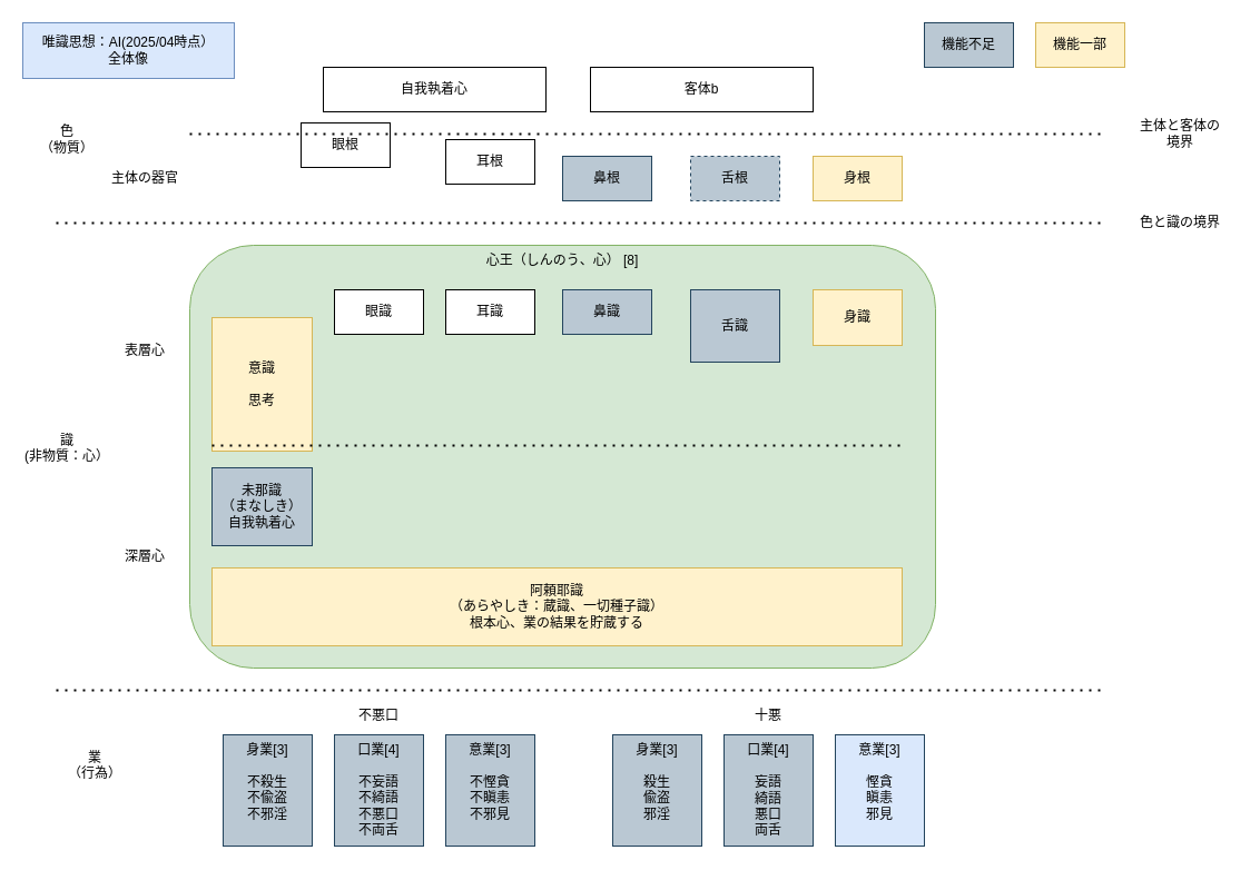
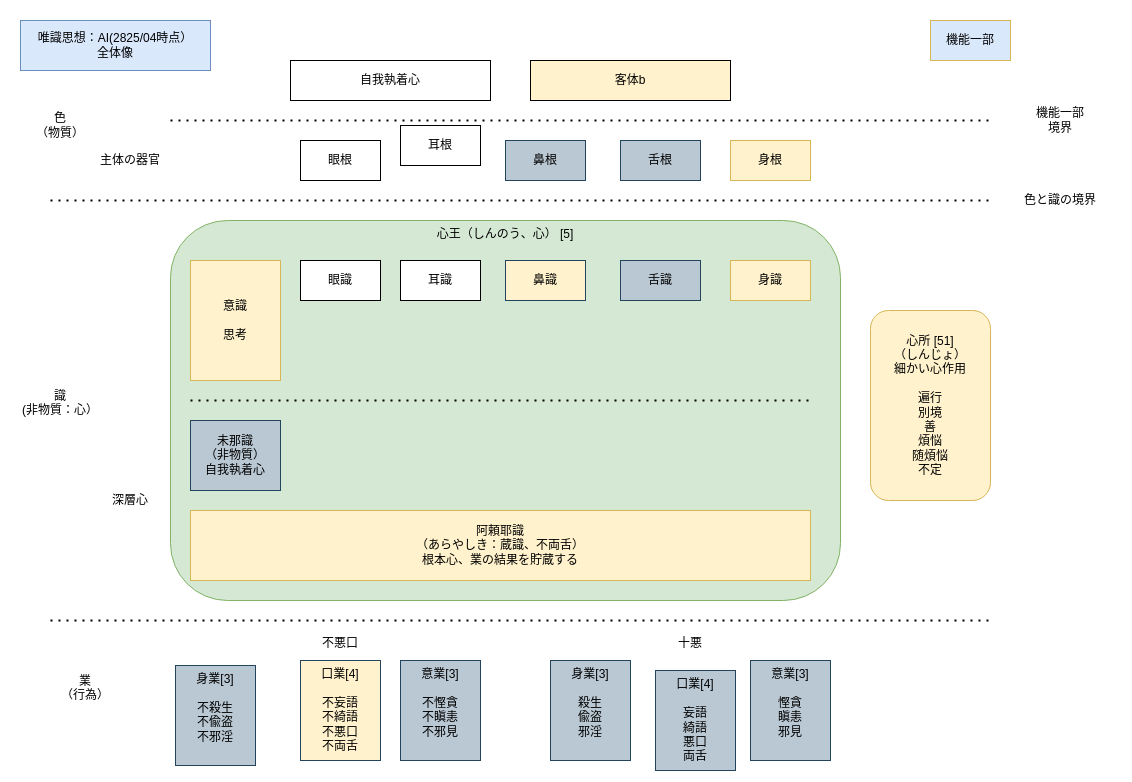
  <mxCell id="0" />
  <mxCell id="1" parent="0" />
- <mxCell id="2" value="心王（しんのう、心） [8]" style="rounded=1;whiteSpace=wrap;html=1;verticalAlign=top;fillColor=#d5e8d4;strokeColor=#82b366;" parent="1" vertex="1"><mxGeometry x="170" y="220" width="670" height="380" as="geometry" /></mxCell>
- <mxCell id="3" value="唯識思想：AI(2025/04時点）&lt;div&gt;全体像&lt;/div&gt;" style="text;html=1;align=center;verticalAlign=middle;whiteSpace=wrap;rounded=0;fillColor=#dae8fc;strokeColor=#6c8ebf;" parent="1" vertex="1"><mxGeometry x="20" y="20" width="190" height="50" as="geometry" /></mxCell>
+ <mxCell id="2" value="心王（しんのう、心） [5]" style="rounded=1;whiteSpace=wrap;html=1;verticalAlign=top;fillColor=#d5e8d4;strokeColor=#82b366;" parent="1" vertex="1"><mxGeometry x="170" y="220" width="670" height="380" as="geometry" /></mxCell>
+ <mxCell id="3" value="唯識思想：AI(2825/04時点）&lt;div&gt;全体像&lt;/div&gt;" style="text;html=1;align=center;verticalAlign=middle;whiteSpace=wrap;rounded=0;fillColor=#dae8fc;strokeColor=#6c8ebf;" parent="1" vertex="1"><mxGeometry x="20" y="20" width="190" height="50" as="geometry" /></mxCell>
  <mxCell id="4" value="色&lt;br&gt;&lt;span style=&quot;background-color: transparent; color: light-dark(rgb(0, 0, 0), rgb(255, 255, 255));&quot;&gt;（物質&lt;/span&gt;&lt;span style=&quot;background-color: transparent; color: light-dark(rgb(0, 0, 0), rgb(255, 255, 255));&quot;&gt;）&lt;/span&gt;" style="text;html=1;align=center;verticalAlign=middle;whiteSpace=wrap;rounded=0;" parent="1" vertex="1"><mxGeometry x="20" y="100" width="80" height="50" as="geometry" /></mxCell>
  <mxCell id="5" value="&lt;div&gt;業&lt;/div&gt;&lt;div&gt;（行為）&lt;/div&gt;&lt;div&gt;&lt;div&gt;&lt;br&gt;&lt;/div&gt;&lt;/div&gt;" style="text;html=1;align=center;verticalAlign=middle;whiteSpace=wrap;rounded=0;" parent="1" vertex="1"><mxGeometry x="50" y="655" width="70" height="80" as="geometry" /></mxCell>
- <mxCell id="6" value="眼根" style="rounded=0;whiteSpace=wrap;html=1;" parent="1" vertex="1"><mxGeometry x="270" y="110" width="80" height="40" as="geometry" /></mxCell>
+ <mxCell id="6" value="眼根" style="rounded=0;whiteSpace=wrap;html=1;" parent="1" vertex="1"><mxGeometry x="300" y="140" width="80" height="40" as="geometry" /></mxCell>
  <mxCell id="7" value="耳根" style="rounded=0;whiteSpace=wrap;html=1;" parent="1" vertex="1"><mxGeometry x="400" y="125" width="80" height="40" as="geometry" /></mxCell>
  <mxCell id="8" value="鼻根" style="rounded=0;whiteSpace=wrap;html=1;fillColor=#bac8d3;strokeColor=#23445d;" parent="1" vertex="1"><mxGeometry x="505" y="140" width="80" height="40" as="geometry" /></mxCell>
- <mxCell id="9" value="舌根" style="rounded=0;whiteSpace=wrap;html=1;fillColor=#bac8d3;strokeColor=#23445d;dashed=1;" parent="1" vertex="1"><mxGeometry x="620" y="140" width="80" height="40" as="geometry" /></mxCell>
+ <mxCell id="9" value="舌根" style="rounded=0;whiteSpace=wrap;html=1;fillColor=#bac8d3;strokeColor=#23445d;" parent="1" vertex="1"><mxGeometry x="620" y="140" width="80" height="40" as="geometry" /></mxCell>
  <mxCell id="10" value="身根" style="rounded=0;whiteSpace=wrap;html=1;fillColor=#fff2cc;strokeColor=#d6b656;" parent="1" vertex="1"><mxGeometry x="730" y="140" width="80" height="40" as="geometry" /></mxCell>
  <mxCell id="11" value="耳識" style="rounded=0;whiteSpace=wrap;html=1;" parent="1" vertex="1"><mxGeometry x="400" y="260" width="80" height="40" as="geometry" /></mxCell>
  <mxCell id="12" value="眼識" style="rounded=0;whiteSpace=wrap;html=1;" parent="1" vertex="1"><mxGeometry x="300" y="260" width="80" height="40" as="geometry" /></mxCell>
- <mxCell id="13" value="鼻識" style="rounded=0;whiteSpace=wrap;html=1;fillColor=#bac8d3;strokeColor=#23445d;" parent="1" vertex="1"><mxGeometry x="505" y="260" width="80" height="40" as="geometry" /></mxCell>
- <mxCell id="14" value="舌識" style="rounded=0;whiteSpace=wrap;html=1;fillColor=#bac8d3;strokeColor=#23445d;" parent="1" vertex="1"><mxGeometry x="620" y="260" width="80" height="65" as="geometry" /></mxCell>
- <mxCell id="15" value="身識" style="rounded=0;whiteSpace=wrap;html=1;fillColor=#fff2cc;strokeColor=#d6b656;" parent="1" vertex="1"><mxGeometry x="730" y="260" width="80" height="50" as="geometry" /></mxCell>
- <mxCell id="16" value="意識&lt;div&gt;&lt;br&gt;&lt;div&gt;思考&lt;/div&gt;&lt;/div&gt;" style="rounded=0;whiteSpace=wrap;html=1;fillColor=#fff2cc;strokeColor=#d6b656;" parent="1" vertex="1"><mxGeometry x="190" y="285" width="90" height="120" as="geometry" /></mxCell>
+ <mxCell id="13" value="鼻識" style="rounded=0;whiteSpace=wrap;html=1;fillColor=#fff2cc;strokeColor=#23445d;" parent="1" vertex="1"><mxGeometry x="505" y="260" width="80" height="40" as="geometry" /></mxCell>
+ <mxCell id="14" value="舌識" style="rounded=0;whiteSpace=wrap;html=1;fillColor=#bac8d3;strokeColor=#23445d;" parent="1" vertex="1"><mxGeometry x="620" y="260" width="80" height="40" as="geometry" /></mxCell>
+ <mxCell id="15" value="身識" style="rounded=0;whiteSpace=wrap;html=1;fillColor=#fff2cc;strokeColor=#d6b656;" parent="1" vertex="1"><mxGeometry x="730" y="260" width="80" height="40" as="geometry" /></mxCell>
+ <mxCell id="16" value="意識&lt;div&gt;&lt;br&gt;&lt;div&gt;思考&lt;/div&gt;&lt;/div&gt;" style="rounded=0;whiteSpace=wrap;html=1;fillColor=#fff2cc;strokeColor=#d6b656;" parent="1" vertex="1"><mxGeometry x="190" y="260" width="90" height="120" as="geometry" /></mxCell>
  <mxCell id="17" value="" style="endArrow=none;dashed=1;html=1;dashPattern=1 3;strokeWidth=2;rounded=0;" parent="1" edge="1"><mxGeometry width="50" height="50" relative="1" as="geometry"><mxPoint x="50" y="200" as="sourcePoint" /><mxPoint x="990" y="200" as="targetPoint" /></mxGeometry></mxCell>
  <mxCell id="18" value="色と識の境界" style="text;html=1;align=center;verticalAlign=middle;whiteSpace=wrap;rounded=0;" parent="1" vertex="1"><mxGeometry x="1010" y="180" width="100" height="40" as="geometry" /></mxCell>
- <mxCell id="19" value="未那識&lt;div&gt;（まなしき）&lt;div&gt;自我執着心&lt;/div&gt;&lt;/div&gt;" style="rounded=0;whiteSpace=wrap;html=1;fillColor=#bac8d3;strokeColor=#23445d;" parent="1" vertex="1"><mxGeometry x="190" y="420" width="90" height="70" as="geometry" /></mxCell>
- <mxCell id="20" value="阿頼耶識&lt;div&gt;（あらやしき：蔵識、一切種子識）&lt;div&gt;根本心、業の結果を貯蔵する&lt;/div&gt;&lt;/div&gt;" style="rounded=0;whiteSpace=wrap;html=1;fillColor=#fff2cc;strokeColor=#d6b656;" parent="1" vertex="1"><mxGeometry x="190" y="510" width="620" height="70" as="geometry" /></mxCell>
- <mxCell id="22" value="表層心" style="text;html=1;align=center;verticalAlign=middle;whiteSpace=wrap;rounded=0;" parent="1" vertex="1"><mxGeometry x="90" y="260" width="80" height="110" as="geometry" /></mxCell>
+ <mxCell id="19" value="未那識&lt;div&gt;（非物質）&lt;div&gt;自我執着心&lt;/div&gt;&lt;/div&gt;" style="rounded=0;whiteSpace=wrap;html=1;fillColor=#bac8d3;strokeColor=#23445d;" parent="1" vertex="1"><mxGeometry x="190" y="420" width="90" height="70" as="geometry" /></mxCell>
+ <mxCell id="20" value="阿頼耶識&lt;div&gt;（あらやしき：蔵識、不両舌）&lt;div&gt;根本心、業の結果を貯蔵する&lt;/div&gt;&lt;/div&gt;" style="rounded=0;whiteSpace=wrap;html=1;fillColor=#fff2cc;strokeColor=#d6b656;" parent="1" vertex="1"><mxGeometry x="190" y="510" width="620" height="70" as="geometry" /></mxCell>
+ <mxCell id="21" value="心所 [51]&lt;div&gt;（しんじょ）&lt;br&gt;&lt;div&gt;&lt;div&gt;細かい心作用&lt;/div&gt;&lt;/div&gt;&lt;div&gt;&lt;br&gt;&lt;/div&gt;&lt;div&gt;遍行&lt;/div&gt;&lt;div&gt;別境&lt;/div&gt;&lt;div&gt;善&lt;/div&gt;&lt;div&gt;煩悩&lt;/div&gt;&lt;div&gt;随&lt;span style=&quot;background-color: transparent; color: light-dark(rgb(0, 0, 0), rgb(255, 255, 255));&quot;&gt;煩悩&lt;/span&gt;&lt;/div&gt;&lt;div&gt;&lt;span style=&quot;background-color: transparent; color: light-dark(rgb(0, 0, 0), rgb(255, 255, 255));&quot;&gt;不定&lt;/span&gt;&lt;/div&gt;&lt;/div&gt;" style="rounded=1;whiteSpace=wrap;html=1;fillColor=#fff2cc;strokeColor=#d6b656;" parent="1" vertex="1"><mxGeometry x="870" y="310" width="120" height="190" as="geometry" /></mxCell>
  <mxCell id="23" value="深層心" style="text;html=1;align=center;verticalAlign=middle;whiteSpace=wrap;rounded=0;" parent="1" vertex="1"><mxGeometry x="90" y="430" width="80" height="140" as="geometry" /></mxCell>
  <mxCell id="24" value="自我執着心" style="rounded=0;whiteSpace=wrap;html=1;" parent="1" vertex="1"><mxGeometry x="290" y="60" width="200" height="40" as="geometry" /></mxCell>
- <mxCell id="25" value="客体b" style="rounded=0;whiteSpace=wrap;html=1;" parent="1" vertex="1"><mxGeometry x="530" y="60" width="200" height="40" as="geometry" /></mxCell>
+ <mxCell id="25" value="客体b" style="rounded=0;whiteSpace=wrap;html=1;fillColor=#fff2cc;" parent="1" vertex="1"><mxGeometry x="530" y="60" width="200" height="40" as="geometry" /></mxCell>
  <mxCell id="26" value="" style="endArrow=none;dashed=1;html=1;dashPattern=1 3;strokeWidth=2;rounded=0;" parent="1" edge="1"><mxGeometry width="50" height="50" relative="1" as="geometry"><mxPoint x="190" y="400" as="sourcePoint" /><mxPoint x="810" y="400" as="targetPoint" /></mxGeometry></mxCell>
  <mxCell id="27" value="" style="endArrow=none;dashed=1;html=1;dashPattern=1 3;strokeWidth=2;rounded=0;" parent="1" edge="1"><mxGeometry width="50" height="50" relative="1" as="geometry"><mxPoint x="170" y="120" as="sourcePoint" /><mxPoint x="990" y="120" as="targetPoint" /></mxGeometry></mxCell>
- <mxCell id="28" value="主体と客体の&lt;div&gt;境界&lt;/div&gt;" style="text;html=1;align=center;verticalAlign=middle;whiteSpace=wrap;rounded=0;" parent="1" vertex="1"><mxGeometry x="1010" y="100" width="100" height="40" as="geometry" /></mxCell>
- <mxCell id="29" value="身業[3]&lt;div&gt;&lt;br&gt;&lt;/div&gt;&lt;div&gt;不殺生&lt;/div&gt;&lt;div&gt;&lt;div&gt;不偸盗&lt;/div&gt;&lt;div&gt;不邪淫&lt;/div&gt;&lt;/div&gt;" style="rounded=0;whiteSpace=wrap;html=1;labelPosition=center;verticalLabelPosition=middle;align=center;verticalAlign=top;fillColor=#bac8d3;strokeColor=#23445d;" parent="1" vertex="1"><mxGeometry x="200" y="660" width="80" height="100" as="geometry" /></mxCell>
+ <mxCell id="28" value="機能一部&lt;div&gt;境界&lt;/div&gt;" style="text;html=1;align=center;verticalAlign=middle;whiteSpace=wrap;rounded=0;" parent="1" vertex="1"><mxGeometry x="1010" y="100" width="100" height="40" as="geometry" /></mxCell>
+ <mxCell id="29" value="身業[3]&lt;div&gt;&lt;br&gt;&lt;/div&gt;&lt;div&gt;不殺生&lt;/div&gt;&lt;div&gt;&lt;div&gt;不偸盗&lt;/div&gt;&lt;div&gt;不邪淫&lt;/div&gt;&lt;/div&gt;" style="rounded=0;whiteSpace=wrap;html=1;labelPosition=center;verticalLabelPosition=middle;align=center;verticalAlign=top;fillColor=#bac8d3;strokeColor=#23445d;" parent="1" vertex="1"><mxGeometry x="175" y="665" width="80" height="100" as="geometry" /></mxCell>
  <mxCell id="30" value="不悪口" style="text;html=1;align=center;verticalAlign=middle;whiteSpace=wrap;rounded=0;" parent="1" vertex="1"><mxGeometry x="200" y="630" width="280" height="25" as="geometry" /></mxCell>
- <mxCell id="31" value="口業[4]&lt;div&gt;&lt;br&gt;&lt;/div&gt;&lt;div&gt;&lt;div&gt;不妄語&lt;/div&gt;&lt;div&gt;不綺語&lt;/div&gt;&lt;div&gt;不悪口&lt;/div&gt;&lt;div&gt;不両舌&lt;/div&gt;&lt;/div&gt;" style="rounded=0;whiteSpace=wrap;html=1;verticalAlign=top;fillColor=#bac8d3;strokeColor=#23445d;" parent="1" vertex="1"><mxGeometry x="300" y="660" width="80" height="100" as="geometry" /></mxCell>
+ <mxCell id="31" value="口業[4]&lt;div&gt;&lt;br&gt;&lt;/div&gt;&lt;div&gt;&lt;div&gt;不妄語&lt;/div&gt;&lt;div&gt;不綺語&lt;/div&gt;&lt;div&gt;不悪口&lt;/div&gt;&lt;div&gt;不両舌&lt;/div&gt;&lt;/div&gt;" style="rounded=0;whiteSpace=wrap;html=1;verticalAlign=top;fillColor=#fff2cc;strokeColor=#23445d;" parent="1" vertex="1"><mxGeometry x="300" y="660" width="80" height="100" as="geometry" /></mxCell>
  <mxCell id="32" value="意業[3]&lt;div&gt;&lt;br&gt;&lt;/div&gt;&lt;div&gt;&lt;div&gt;不慳貪&lt;/div&gt;&lt;div&gt;不瞋恚&lt;/div&gt;&lt;div&gt;不邪見&lt;/div&gt;&lt;/div&gt;" style="rounded=0;whiteSpace=wrap;html=1;verticalAlign=top;fillColor=#bac8d3;strokeColor=#23445d;" parent="1" vertex="1"><mxGeometry x="400" y="660" width="80" height="100" as="geometry" /></mxCell>
  <mxCell id="33" value="" style="endArrow=none;dashed=1;html=1;dashPattern=1 3;strokeWidth=2;rounded=0;" parent="1" edge="1"><mxGeometry width="50" height="50" relative="1" as="geometry"><mxPoint x="50" y="620" as="sourcePoint" /><mxPoint x="990" y="620" as="targetPoint" /></mxGeometry></mxCell>
  <mxCell id="34" value="&lt;div&gt;識&lt;/div&gt;(非物質：心）&lt;div&gt;&lt;div&gt;&lt;br&gt;&lt;/div&gt;&lt;/div&gt;" style="text;html=1;align=center;verticalAlign=middle;whiteSpace=wrap;rounded=0;" parent="1" vertex="1"><mxGeometry x="20" y="370" width="80" height="80" as="geometry" /></mxCell>
  <mxCell id="35" value="身業[3]&lt;div&gt;&lt;br&gt;&lt;/div&gt;&lt;div&gt;殺生&lt;/div&gt;&lt;div&gt;&lt;div&gt;偸盗&lt;/div&gt;&lt;div&gt;邪淫&lt;/div&gt;&lt;/div&gt;" style="rounded=0;whiteSpace=wrap;html=1;labelPosition=center;verticalLabelPosition=middle;align=center;verticalAlign=top;fillColor=#bac8d3;strokeColor=#23445d;" parent="1" vertex="1"><mxGeometry x="550" y="660" width="80" height="100" as="geometry" /></mxCell>
  <mxCell id="36" value="十悪" style="text;html=1;align=center;verticalAlign=middle;whiteSpace=wrap;rounded=0;" parent="1" vertex="1"><mxGeometry x="550" y="630" width="280" height="25" as="geometry" /></mxCell>
- <mxCell id="37" value="口業[4]&lt;div&gt;&lt;br&gt;&lt;/div&gt;&lt;div&gt;&lt;div&gt;妄語&lt;/div&gt;&lt;div&gt;綺語&lt;/div&gt;&lt;div&gt;悪口&lt;/div&gt;&lt;div&gt;両舌&lt;/div&gt;&lt;/div&gt;" style="rounded=0;whiteSpace=wrap;html=1;fillColor=#bac8d3;strokeColor=#23445d;" parent="1" vertex="1"><mxGeometry x="650" y="660" width="80" height="100" as="geometry" /></mxCell>
- <mxCell id="38" value="意業[3]&lt;div&gt;&lt;br&gt;&lt;/div&gt;&lt;div&gt;&lt;div&gt;慳貪&lt;/div&gt;&lt;div&gt;瞋恚&lt;/div&gt;&lt;div&gt;邪見&lt;/div&gt;&lt;/div&gt;" style="rounded=0;whiteSpace=wrap;html=1;verticalAlign=top;fillColor=#dae8fc;strokeColor=#23445d;" parent="1" vertex="1"><mxGeometry x="750" y="660" width="80" height="100" as="geometry" /></mxCell>
+ <mxCell id="37" value="口業[4]&lt;div&gt;&lt;br&gt;&lt;/div&gt;&lt;div&gt;&lt;div&gt;妄語&lt;/div&gt;&lt;div&gt;綺語&lt;/div&gt;&lt;div&gt;悪口&lt;/div&gt;&lt;div&gt;両舌&lt;/div&gt;&lt;/div&gt;" style="rounded=0;whiteSpace=wrap;html=1;fillColor=#bac8d3;strokeColor=#23445d;" parent="1" vertex="1"><mxGeometry x="655" y="670" width="80" height="100" as="geometry" /></mxCell>
+ <mxCell id="38" value="意業[3]&lt;div&gt;&lt;br&gt;&lt;/div&gt;&lt;div&gt;&lt;div&gt;慳貪&lt;/div&gt;&lt;div&gt;瞋恚&lt;/div&gt;&lt;div&gt;邪見&lt;/div&gt;&lt;/div&gt;" style="rounded=0;whiteSpace=wrap;html=1;verticalAlign=top;fillColor=#bac8d3;strokeColor=#23445d;" parent="1" vertex="1"><mxGeometry x="750" y="660" width="80" height="100" as="geometry" /></mxCell>
  <mxCell id="39" value="主体の器官" style="text;html=1;align=center;verticalAlign=middle;whiteSpace=wrap;rounded=0;" parent="1" vertex="1"><mxGeometry x="90" y="140" width="80" height="40" as="geometry" /></mxCell>
- <mxCell id="40" value="機能不足" style="rounded=0;whiteSpace=wrap;html=1;fillColor=#bac8d3;strokeColor=#23445d;" vertex="1" parent="1"><mxGeometry x="830" y="20" width="80" height="40" as="geometry" /></mxCell>
- <mxCell id="41" value="機能一部" style="rounded=0;whiteSpace=wrap;html=1;fillColor=#fff2cc;strokeColor=#d6b656;" vertex="1" parent="1"><mxGeometry x="930" y="20" width="80" height="40" as="geometry" /></mxCell>
+ <mxCell id="41" value="機能一部" style="rounded=0;whiteSpace=wrap;html=1;fillColor=#dae8fc;strokeColor=#d6b656;" vertex="1" parent="1"><mxGeometry x="930" y="20" width="80" height="40" as="geometry" /></mxCell>
